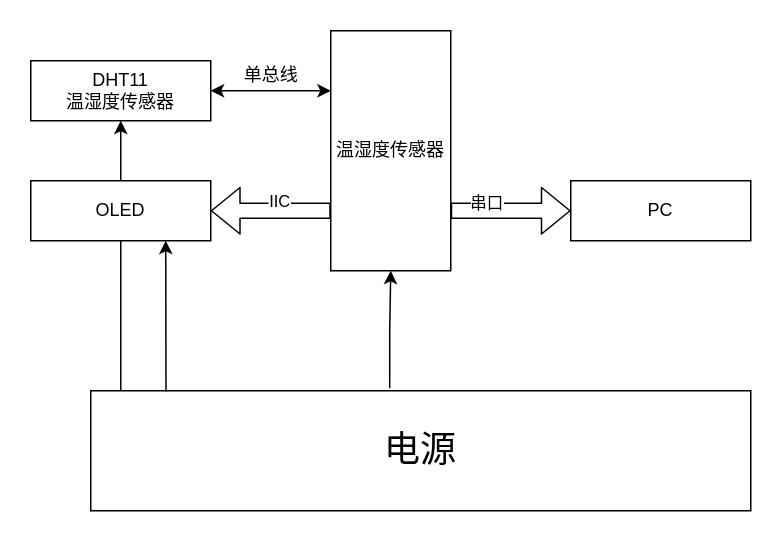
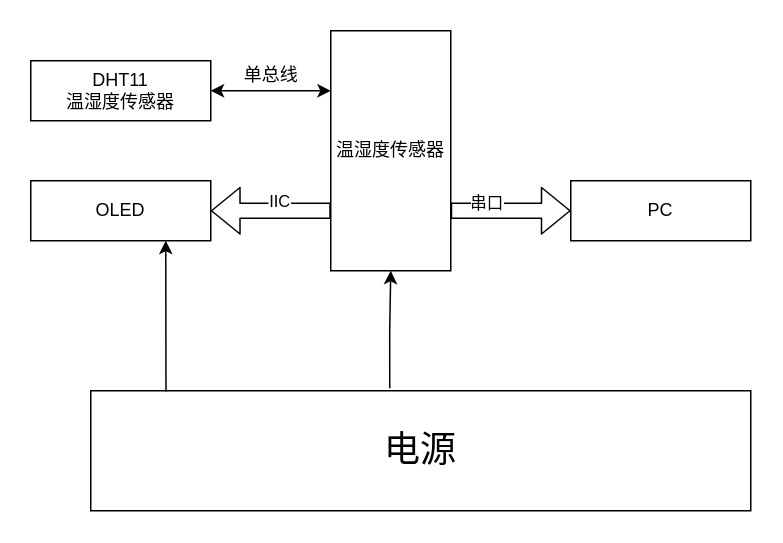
  <mxCell id="0" />
  <mxCell id="1" parent="0" />
  <mxCell id="2" style="edgeStyle=orthogonalEdgeStyle;rounded=0;orthogonalLoop=1;jettySize=auto;html=1;exitX=0.453;exitY=-0.02;exitDx=0;exitDy=0;exitPerimeter=0;" edge="1" parent="1" source="4" target="5"><mxGeometry relative="1" as="geometry" /></mxCell>
- <mxCell id="3" style="edgeStyle=orthogonalEdgeStyle;rounded=0;orthogonalLoop=1;jettySize=auto;html=1;exitX=0.25;exitY=0;exitDx=0;exitDy=0;" edge="1" parent="1" source="4" target="6"><mxGeometry relative="1" as="geometry"><Array as="points"><mxPoint x="80" y="260" /></Array></mxGeometry></mxCell>
  <mxCell id="4" value="&lt;font style=&quot;font-size: 24px&quot;&gt;电源&lt;/font&gt;" style="rounded=0;whiteSpace=wrap;html=1;" vertex="1" parent="1"><mxGeometry x="60" y="260" width="440" height="80" as="geometry" /></mxCell>
  <mxCell id="5" value="温湿度传感器" style="rounded=0;whiteSpace=wrap;html=1;" vertex="1" parent="1"><mxGeometry x="220" y="20" width="80" height="160" as="geometry" /></mxCell>
  <mxCell id="6" value="DHT11&lt;br&gt;温湿度传感器" style="rounded=0;whiteSpace=wrap;html=1;" vertex="1" parent="1"><mxGeometry x="20" y="40" width="120" height="40" as="geometry" /></mxCell>
  <mxCell id="7" value="" style="endArrow=classic;startArrow=classic;html=1;entryX=0;entryY=0.25;entryDx=0;entryDy=0;exitX=1;exitY=0.5;exitDx=0;exitDy=0;" edge="1" parent="1" source="6" target="5"><mxGeometry width="50" height="50" relative="1" as="geometry"><mxPoint x="170" y="50" as="sourcePoint" /><mxPoint x="210" y="20" as="targetPoint" /></mxGeometry></mxCell>
  <mxCell id="8" value="单总线" style="text;html=1;align=center;verticalAlign=middle;resizable=0;points=[];autosize=1;" vertex="1" parent="1"><mxGeometry x="155" y="40" width="50" height="20" as="geometry" /></mxCell>
  <mxCell id="9" value="OLED" style="rounded=0;whiteSpace=wrap;html=1;" vertex="1" parent="1"><mxGeometry x="20" y="120" width="120" height="40" as="geometry" /></mxCell>
  <mxCell id="10" value="" style="shape=flexArrow;endArrow=classic;html=1;entryX=1;entryY=0.5;entryDx=0;entryDy=0;exitX=0;exitY=0.75;exitDx=0;exitDy=0;" edge="1" parent="1" source="5" target="9"><mxGeometry width="50" height="50" relative="1" as="geometry"><mxPoint x="160" y="180" as="sourcePoint" /><mxPoint x="210" y="130" as="targetPoint" /></mxGeometry></mxCell>
  <mxCell id="11" value="IIC" style="edgeLabel;html=1;align=center;verticalAlign=middle;resizable=0;points=[];" vertex="1" connectable="0" parent="10"><mxGeometry x="-0.128" y="-7" relative="1" as="geometry"><mxPoint as="offset" /></mxGeometry></mxCell>
  <mxCell id="12" value="" style="endArrow=classic;html=1;entryX=0.75;entryY=1;entryDx=0;entryDy=0;exitX=0.114;exitY=0.007;exitDx=0;exitDy=0;exitPerimeter=0;" edge="1" parent="1" source="4" target="9"><mxGeometry width="50" height="50" relative="1" as="geometry"><mxPoint x="110" y="240" as="sourcePoint" /><mxPoint x="160" y="190" as="targetPoint" /></mxGeometry></mxCell>
  <mxCell id="13" value="PC" style="rounded=0;whiteSpace=wrap;html=1;" vertex="1" parent="1"><mxGeometry x="380" y="120" width="120" height="40" as="geometry" /></mxCell>
  <mxCell id="14" value="" style="shape=flexArrow;endArrow=classic;html=1;entryX=0;entryY=0.5;entryDx=0;entryDy=0;exitX=1;exitY=0.75;exitDx=0;exitDy=0;" edge="1" parent="1" source="5" target="13"><mxGeometry width="50" height="50" relative="1" as="geometry"><mxPoint x="300" y="160" as="sourcePoint" /><mxPoint x="350" y="110" as="targetPoint" /></mxGeometry></mxCell>
  <mxCell id="15" value="串口" style="edgeLabel;html=1;align=center;verticalAlign=middle;resizable=0;points=[];" vertex="1" connectable="0" parent="14"><mxGeometry x="-0.415" y="6" relative="1" as="geometry"><mxPoint as="offset" /></mxGeometry></mxCell>
